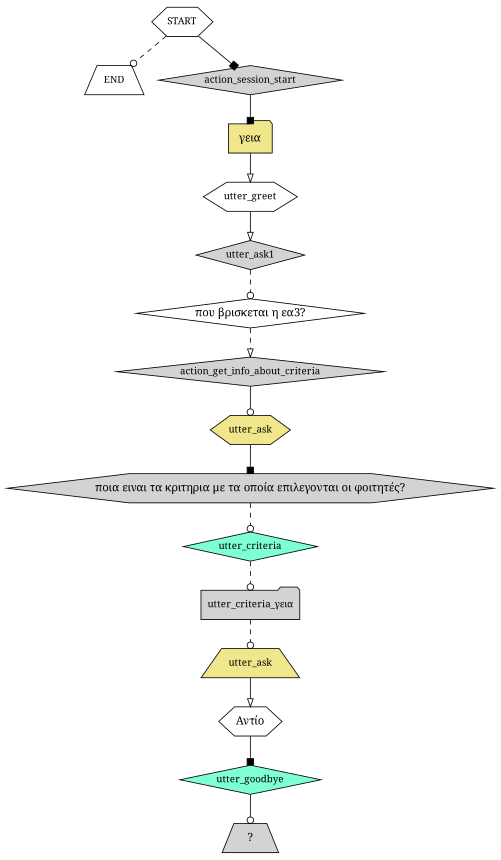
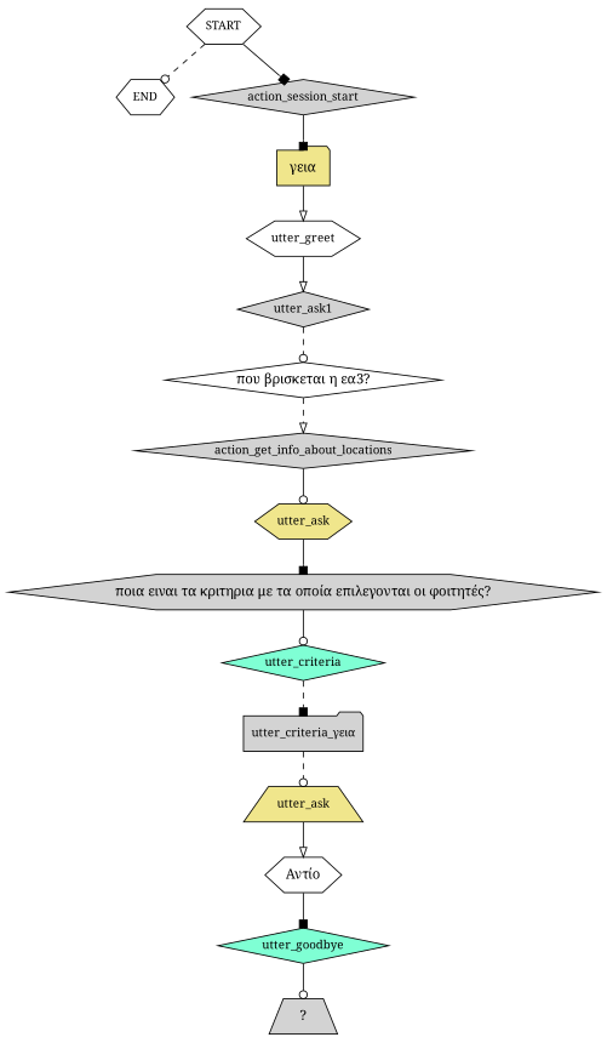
  digraph {
    fontname="Noto Serif"
    node [fillcolor=lightgrey fontname="Noto Serif" fontsize=12 shape=diamond style=filled]
    edge [arrowhead=odot fontname="Noto Serif" style=solid]
    n1 [fillcolor=white label=START shape=hexagon]
-   n2 [fillcolor=white label=END shape=trapezium]
+   n2 [fillcolor=white label=END shape=hexagon]
    n3 [label=action_session_start]
    n4 [fillcolor=khaki label="γεια" shape=folder fontsize=""]
    n5 [fillcolor=white label=utter_greet shape=hexagon]
    n6 [label=utter_ask1]
    n7 [fillcolor=white label="που βρισκεται η εα3?" fontsize=""]
-   n8 [label=action_get_info_about_criteria]
+   n8 [label=action_get_info_about_locations]
    n9 [fillcolor=khaki label=utter_ask shape=hexagon]
    n10 [label="ποια ειναι τα κριτηρια με τα οποία επιλεγονται οι φοιτητές?" shape=hexagon fontsize=""]
    n11 [fillcolor=aquamarine label=utter_criteria]
    n12 [label="utter_criteria_γεια" shape=folder]
    n13 [fillcolor=khaki label=utter_ask shape=trapezium]
    n14 [fillcolor=white label="Αντίο" shape=hexagon fontsize=""]
    n15 [fillcolor=aquamarine label=utter_goodbye]
    n16 [label="  ?  " shape=trapezium fontsize=""]
    n1 -> n2 [style=dashed]
    n1 -> n3 [arrowhead=box]
    n3 -> n4 [arrowhead=box]
    n4 -> n5 [arrowhead=onormal]
    n5 -> n6 [arrowhead=onormal]
    n6 -> n7 [style=dashed]
    n7 -> n8 [arrowhead=onormal style=dashed]
    n8 -> n9
    n9 -> n10 [arrowhead=box]
-   n10 -> n11 [style=dashed]
-   n11 -> n12 [style=dashed]
+   n10 -> n11
+   n11 -> n12 [arrowhead=box style=dashed]
    n12 -> n13 [style=dashed]
    n13 -> n14 [arrowhead=onormal]
    n14 -> n15 [arrowhead=box]
    n15 -> n16
  }
